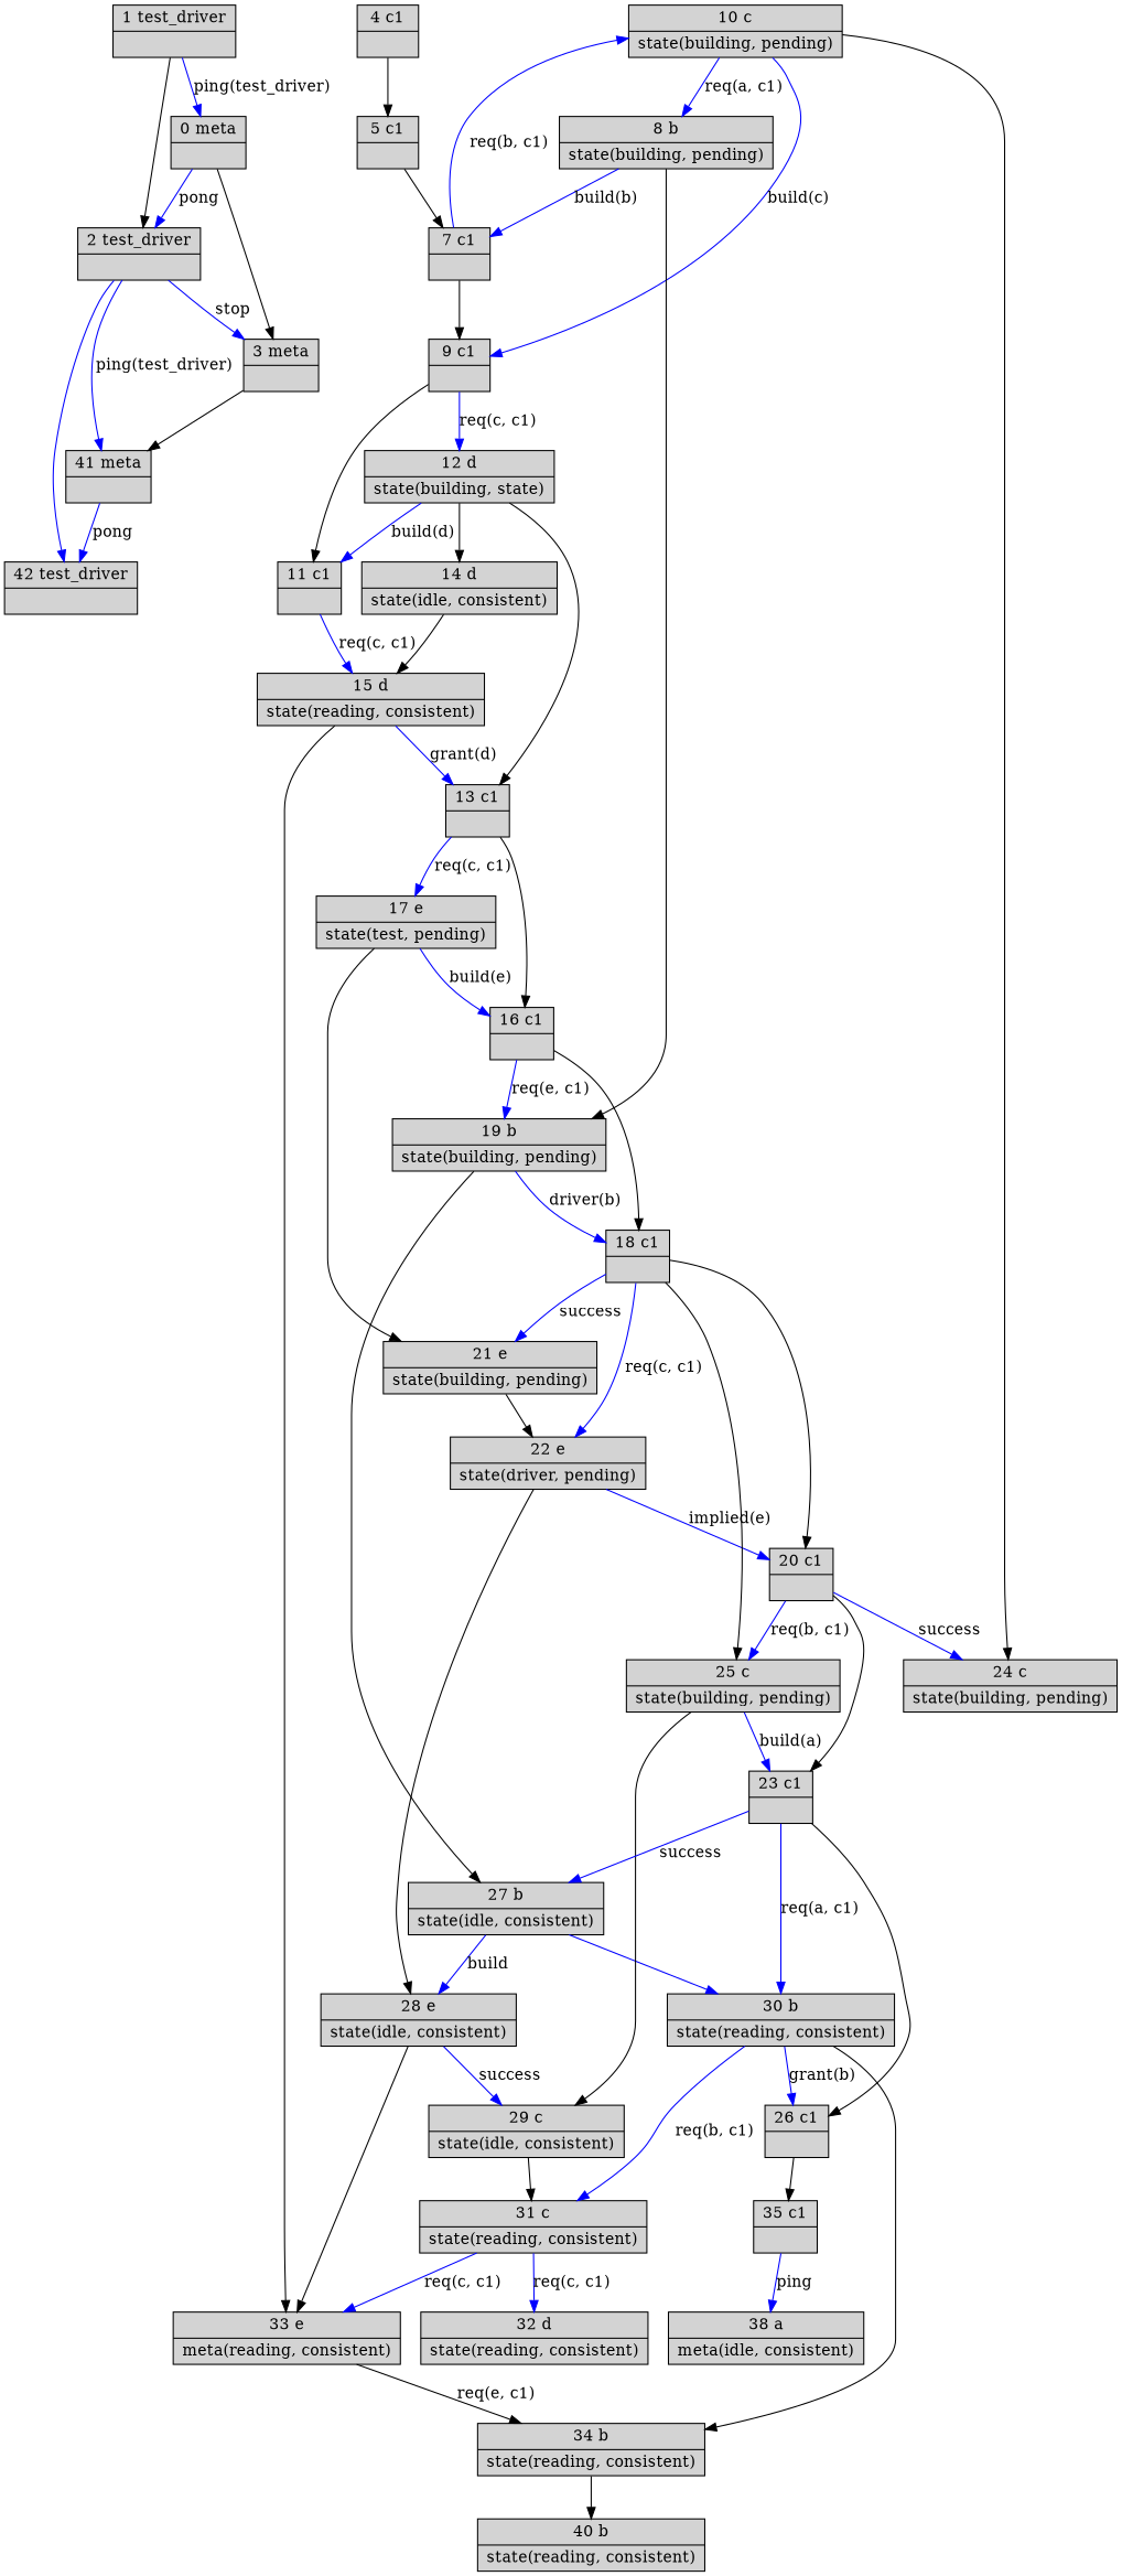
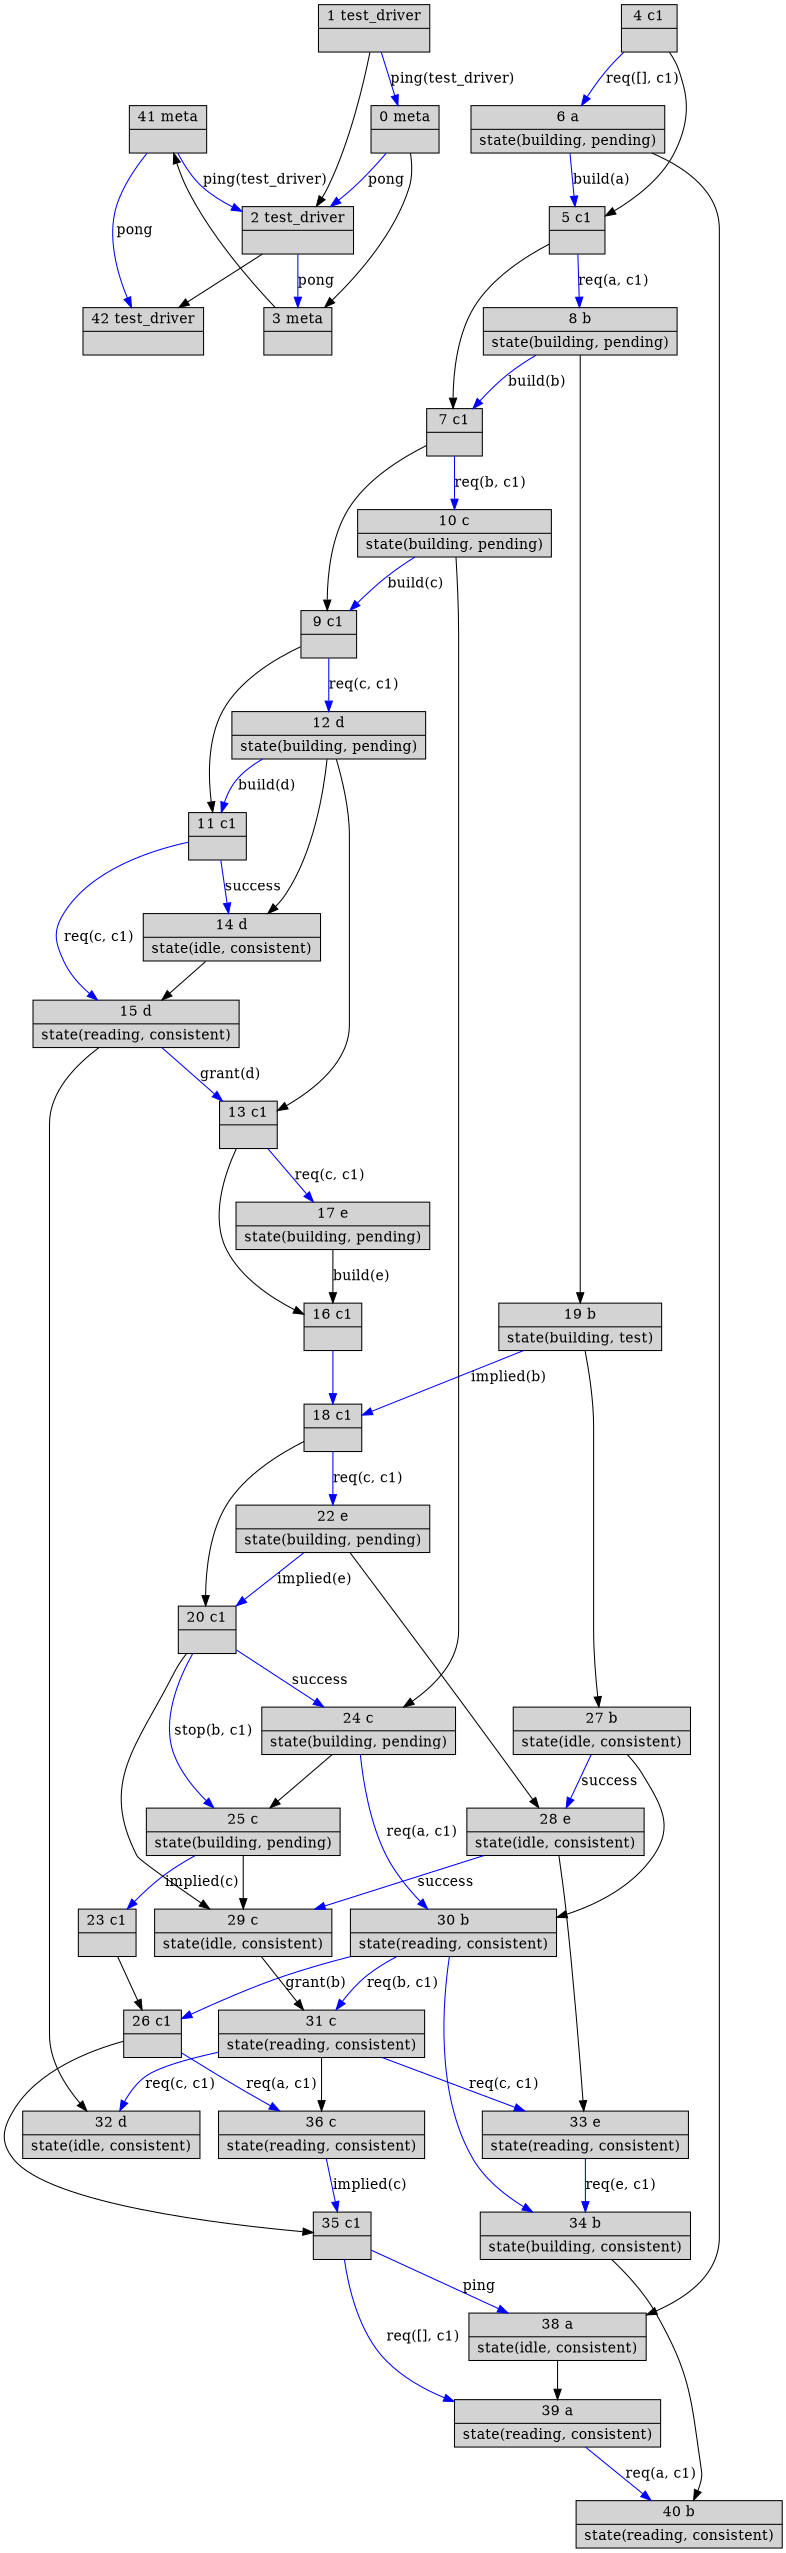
  digraph {
    node [shape=record style=filled]
    edge [color=blue]
    n1 [label="{42 test_driver|}"]
    n2 [label="{41 meta|}"]
    n3 [label="{40 b|state(reading, consistent)}"]
-   n5 [label="{38 a|meta(idle, consistent)}"]
+   n4 [label="{39 a|state(reading, consistent)}"]
+   n5 [label="{38 a|state(idle, consistent)}"]
+   n6 [label="{36 c|state(reading, consistent)}"]
    n7 [label="{35 c1|}"]
-   n8 [label="{34 b|state(reading, consistent)}"]
-   n9 [label="{33 e|meta(reading, consistent)}"]
-   n10 [label="{32 d|state(reading, consistent)}"]
+   n8 [label="{34 b|state(building, consistent)}"]
+   n9 [label="{33 e|state(reading, consistent)}"]
+   n10 [label="{32 d|state(idle, consistent)}"]
    n11 [label="{31 c|state(reading, consistent)}"]
    n12 [label="{30 b|state(reading, consistent)}"]
    n13 [label="{26 c1|}"]
    n14 [label="{29 c|state(idle, consistent)}"]
    n15 [label="{28 e|state(idle, consistent)}"]
    n16 [label="{27 b|state(idle, consistent)}"]
    n17 [label="{25 c|state(building, pending)}"]
    n18 [label="{23 c1|}"]
    n19 [label="{24 c|state(building, pending)}"]
-   n20 [label="{22 e|state(driver, pending)}"]
+   n20 [label="{22 e|state(building, pending)}"]
    n21 [label="{20 c1|}"]
-   n22 [label="{21 e|state(building, pending)}"]
-   n23 [label="{19 b|state(building, pending)}"]
+   n23 [label="{19 b|state(building, test)}"]
    n24 [label="{18 c1|}"]
-   n25 [label="{17 e|state(test, pending)}"]
+   n25 [label="{17 e|state(building, pending)}"]
    n26 [label="{16 c1|}"]
    n27 [label="{15 d|state(reading, consistent)}"]
    n28 [label="{13 c1|}"]
    n29 [label="{14 d|state(idle, consistent)}"]
-   n30 [label="{12 d|state(building, state)}"]
+   n30 [label="{12 d|state(building, pending)}"]
    n31 [label="{11 c1|}"]
    n32 [label="{10 c|state(building, pending)}"]
    n33 [label="{9 c1|}"]
    n34 [label="{8 b|state(building, pending)}"]
    n35 [label="{7 c1|}"]
+   n36 [label="{6 a|state(building, pending)}"]
    n37 [label="{5 c1|}"]
    n38 [label="{4 c1|}"]
    n39 [label="{3 meta|}"]
    n40 [label="{2 test_driver|}"]
    n41 [label="{1 test_driver|}"]
    n42 [label="{0 meta|}"]
    n2 -> n1 [label=pong]
+   n4 -> n3 [label="req(a, c1)"]
+   n5 -> n4 [color=black]
+   n6 -> n7 [label="implied(c)"]
+   n7 -> n4 [label="req([], c1)"]
    n7 -> n5 [label=ping]
    n8 -> n3 [color=black]
-   n9 -> n8 [color=black label="req(e, c1)"]
+   n9 -> n8 [label="req(e, c1)"]
+   n11 -> n6 [color=black]
    n11 -> n9 [label="req(c, c1)"]
    n11 -> n10 [label="req(c, c1)"]
-   n12 -> n8 [color=black]
+   n12 -> n8
    n12 -> n11 [label="req(b, c1)"]
    n12 -> n13 [label="grant(b)"]
+   n13 -> n6 [label="req(a, c1)"]
    n13 -> n7 [color=black]
    n14 -> n11 [color=black]
    n15 -> n9 [color=black]
    n15 -> n14 [label=success]
-   n16 -> n12
-   n16 -> n15 [label=build]
+   n16 -> n12 [color=black]
+   n16 -> n15 [label=success]
    n17 -> n14 [color=black]
-   n17 -> n18 [label="build(a)"]
-   n18 -> n12 [label="req(a, c1)"]
+   n17 -> n18 [label="implied(c)"]
+   n19 -> n12 [label="req(a, c1)"]
    n18 -> n13 [color=black]
-   n18 -> n16 [label=success]
-   n24 -> n17 [color=black]
+   n19 -> n17 [color=black]
    n20 -> n15 [color=black]
    n20 -> n21 [label="implied(e)"]
-   n21 -> n17 [label="req(b, c1)"]
-   n21 -> n18 [color=black]
+   n21 -> n17 [label="stop(b, c1)"]
+   n21 -> n14 [color=black]
    n21 -> n19 [label=success]
-   n22 -> n20 [color=black]
    n23 -> n16 [color=black]
-   n23 -> n24 [label="driver(b)"]
+   n23 -> n24 [label="implied(b)"]
    n24 -> n20 [label="req(c, c1)"]
    n24 -> n21 [color=black]
-   n24 -> n22 [label=success]
-   n25 -> n22 [color=black]
-   n25 -> n26 [label="build(e)"]
-   n26 -> n23 [label="req(e, c1)"]
-   n26 -> n24 [color=black]
-   n27 -> n9 [color=black]
+   n25 -> n26 [color=black label="build(e)"]
+   n26 -> n24
+   n27 -> n10 [color=black]
    n27 -> n28 [label="grant(d)"]
    n28 -> n25 [label="req(c, c1)"]
    n28 -> n26 [color=black]
    n29 -> n27 [color=black]
    n30 -> n28 [color=black]
    n30 -> n29 [color=black]
    n30 -> n31 [label="build(d)"]
    n31 -> n27 [label="req(c, c1)"]
+   n31 -> n29 [label=success]
    n32 -> n19 [color=black]
    n32 -> n33 [label="build(c)"]
    n33 -> n30 [label="req(c, c1)"]
    n33 -> n31 [color=black]
    n34 -> n23 [color=black]
    n34 -> n35 [label="build(b)"]
    n35 -> n32 [label="req(b, c1)"]
    n35 -> n33 [color=black]
-   n32 -> n34 [label="req(a, c1)"]
+   n36 -> n5 [color=black]
+   n36 -> n37 [label="build(a)"]
+   n37 -> n34 [label="req(a, c1)"]
    n37 -> n35 [color=black]
+   n38 -> n36 [label="req([], c1)"]
    n38 -> n37 [color=black]
    n39 -> n2 [color=black]
-   n40 -> n1
-   n40 -> n2 [label="ping(test_driver)"]
-   n40 -> n39 [label=stop]
+   n40 -> n1 [color=black]
+   n2 -> n40 [label="ping(test_driver)"]
+   n40 -> n39 [label=pong]
    n41 -> n40 [color=black]
    n41 -> n42 [label="ping(test_driver)"]
    n42 -> n39 [color=black]
    n42 -> n40 [label=pong]
  }
